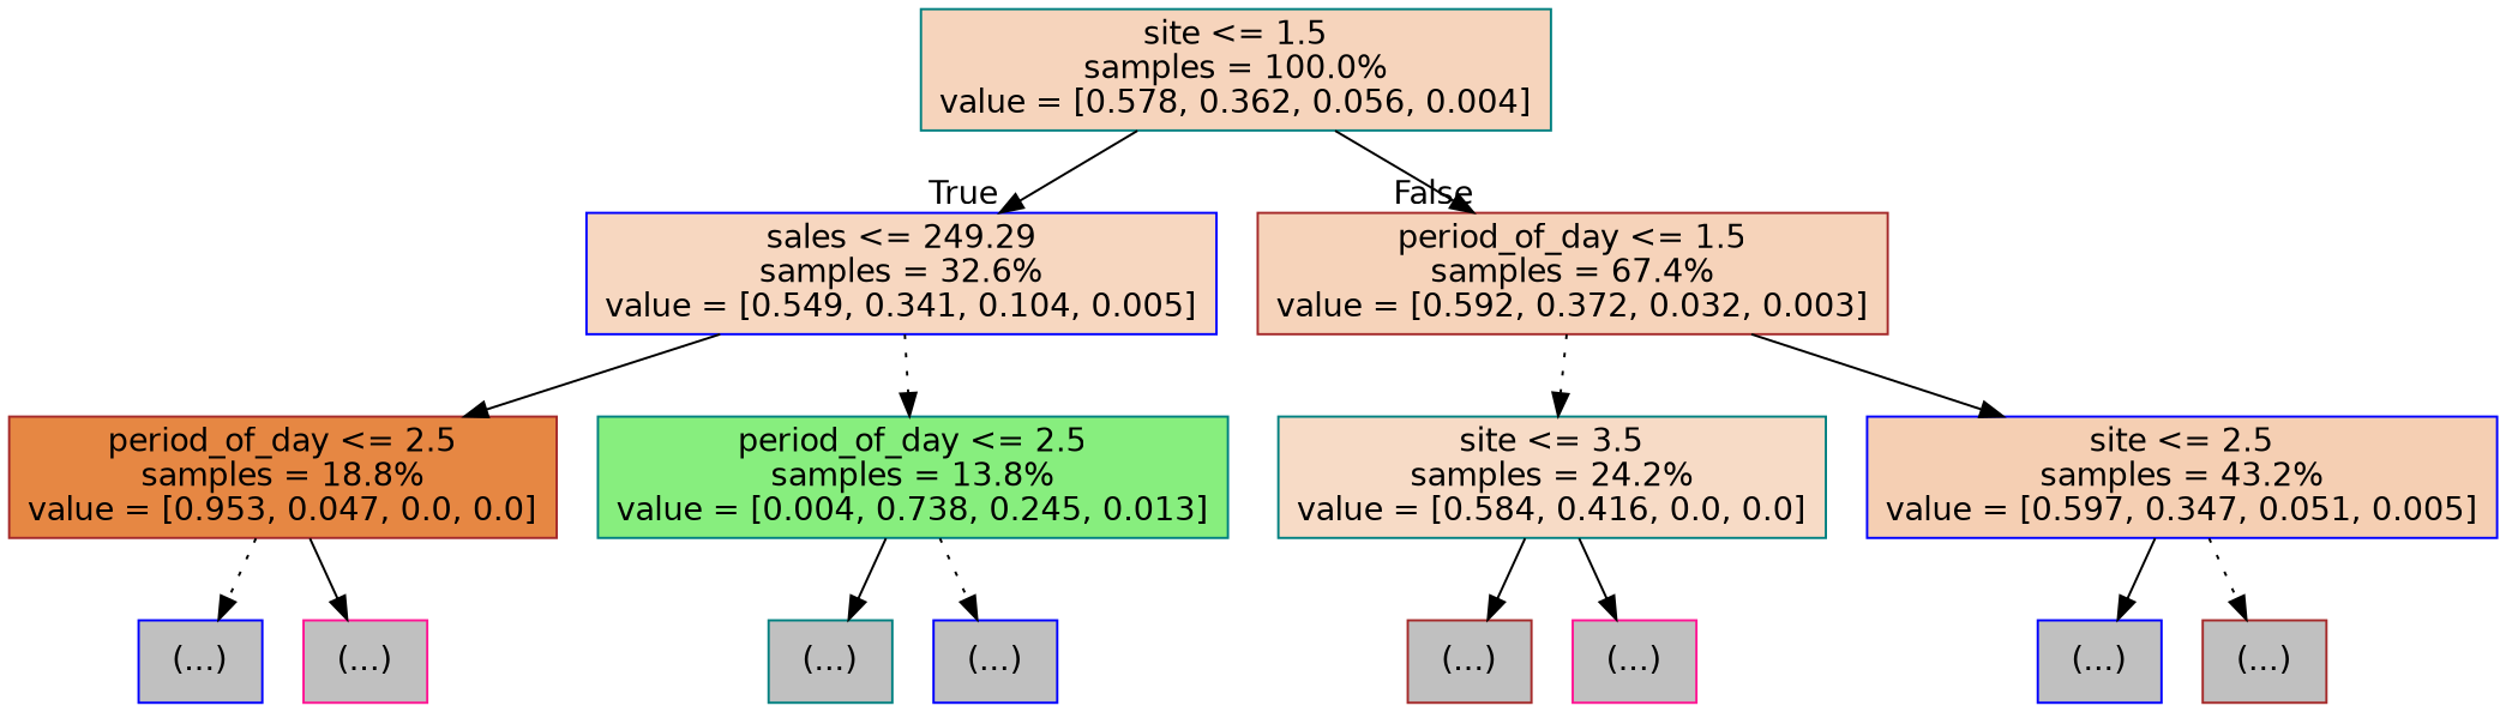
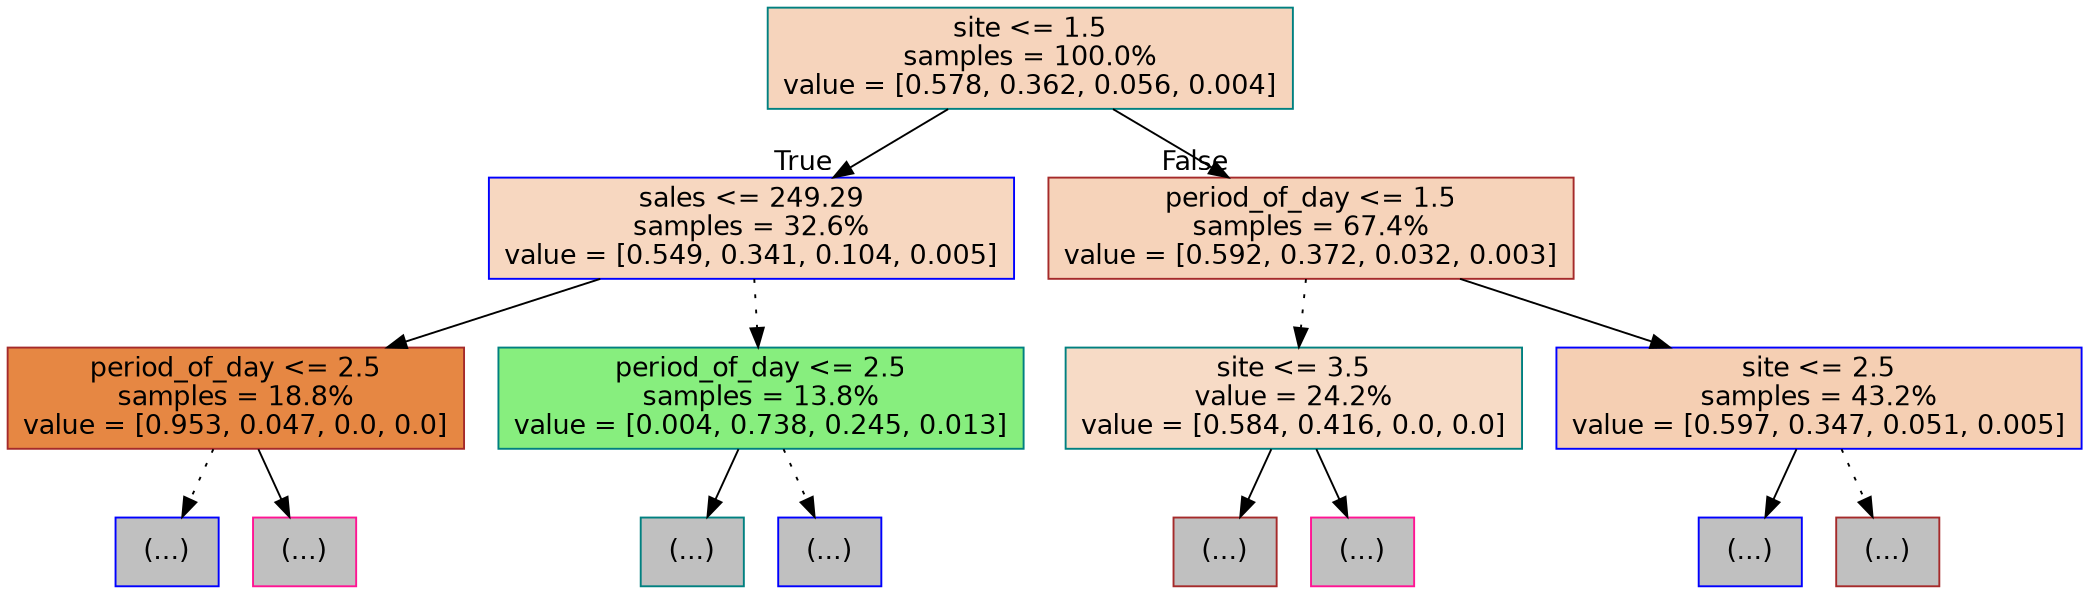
  digraph {
    node [color=blue fillcolor="#C0C0C0" fontname=helvetica shape=box style=filled]
    edge [fontname=helvetica style=solid]
    n1 [color=teal fillcolor="#f6d4bc" label="site <= 1.5\nsamples = 100.0%\nvalue = [0.578, 0.362, 0.056, 0.004]"]
    n2 [fillcolor="#f7d7c0" label="sales <= 249.29\nsamples = 32.6%\nvalue = [0.549, 0.341, 0.104, 0.005]"]
    n3 [color=brown fillcolor="#f6d3ba" label="period_of_day <= 1.5\nsamples = 67.4%\nvalue = [0.592, 0.372, 0.032, 0.003]"]
    n4 [color=brown fillcolor="#e68743" label="period_of_day <= 2.5\nsamples = 18.8%\nvalue = [0.953, 0.047, 0.0, 0.0]"]
    n5 [color=teal fillcolor="#87ee7e" label="period_of_day <= 2.5\nsamples = 13.8%\nvalue = [0.004, 0.738, 0.245, 0.013]"]
    n6 [label="(...)"]
    n7 [color=deeppink label="(...)"]
    n8 [color=teal label="(...)"]
    n9 [label="(...)"]
-   n10 [color=teal fillcolor="#f7dbc6" label="site <= 3.5\nsamples = 24.2%\nvalue = [0.584, 0.416, 0.0, 0.0]"]
+   n10 [color=teal fillcolor="#f7dbc6" label="site <= 3.5\nvalue = 24.2%\nvalue = [0.584, 0.416, 0.0, 0.0]"]
    n11 [fillcolor="#f5cfb3" label="site <= 2.5\nsamples = 43.2%\nvalue = [0.597, 0.347, 0.051, 0.005]"]
    n12 [color=brown label="(...)"]
    n13 [color=deeppink label="(...)"]
    n14 [label="(...)"]
    n15 [color=brown label="(...)"]
    n1 -> n2 [headlabel=True labelangle=45 labeldistance=2.5]
    n1 -> n3 [headlabel=False labelangle=-45 labeldistance=2.5]
    n2 -> n4
    n2 -> n5 [style=dotted]
    n3 -> n10 [style=dotted]
    n3 -> n11
    n4 -> n6 [style=dotted]
    n4 -> n7
    n5 -> n8
    n5 -> n9 [style=dotted]
    n10 -> n12
    n10 -> n13
    n11 -> n14
    n11 -> n15 [style=dotted]
  }
